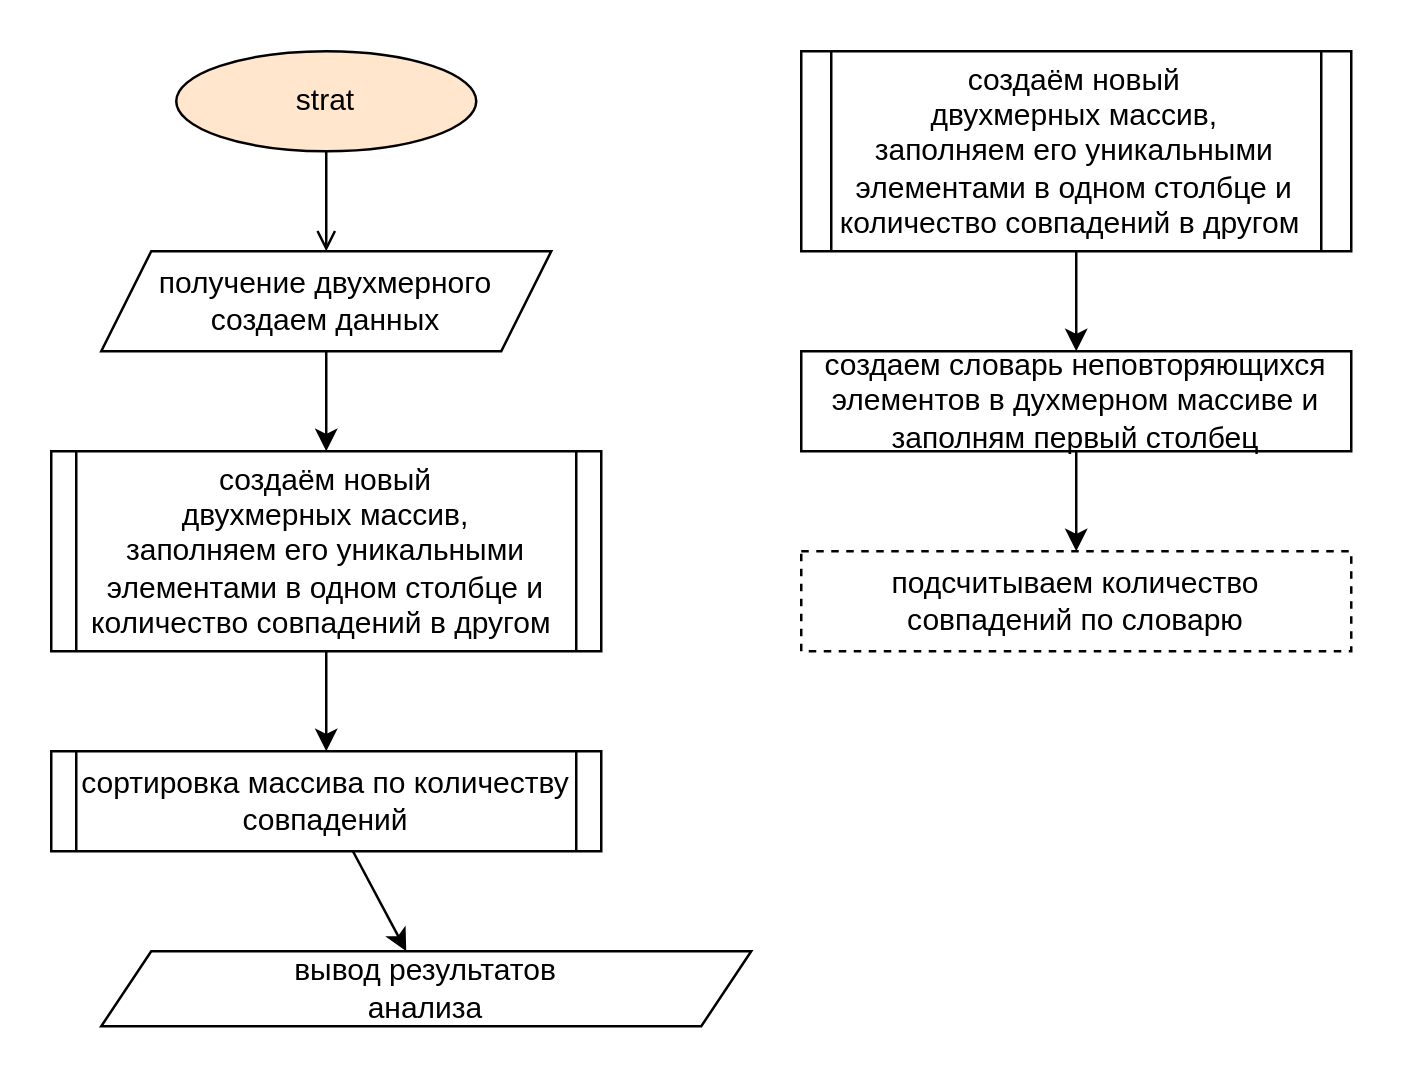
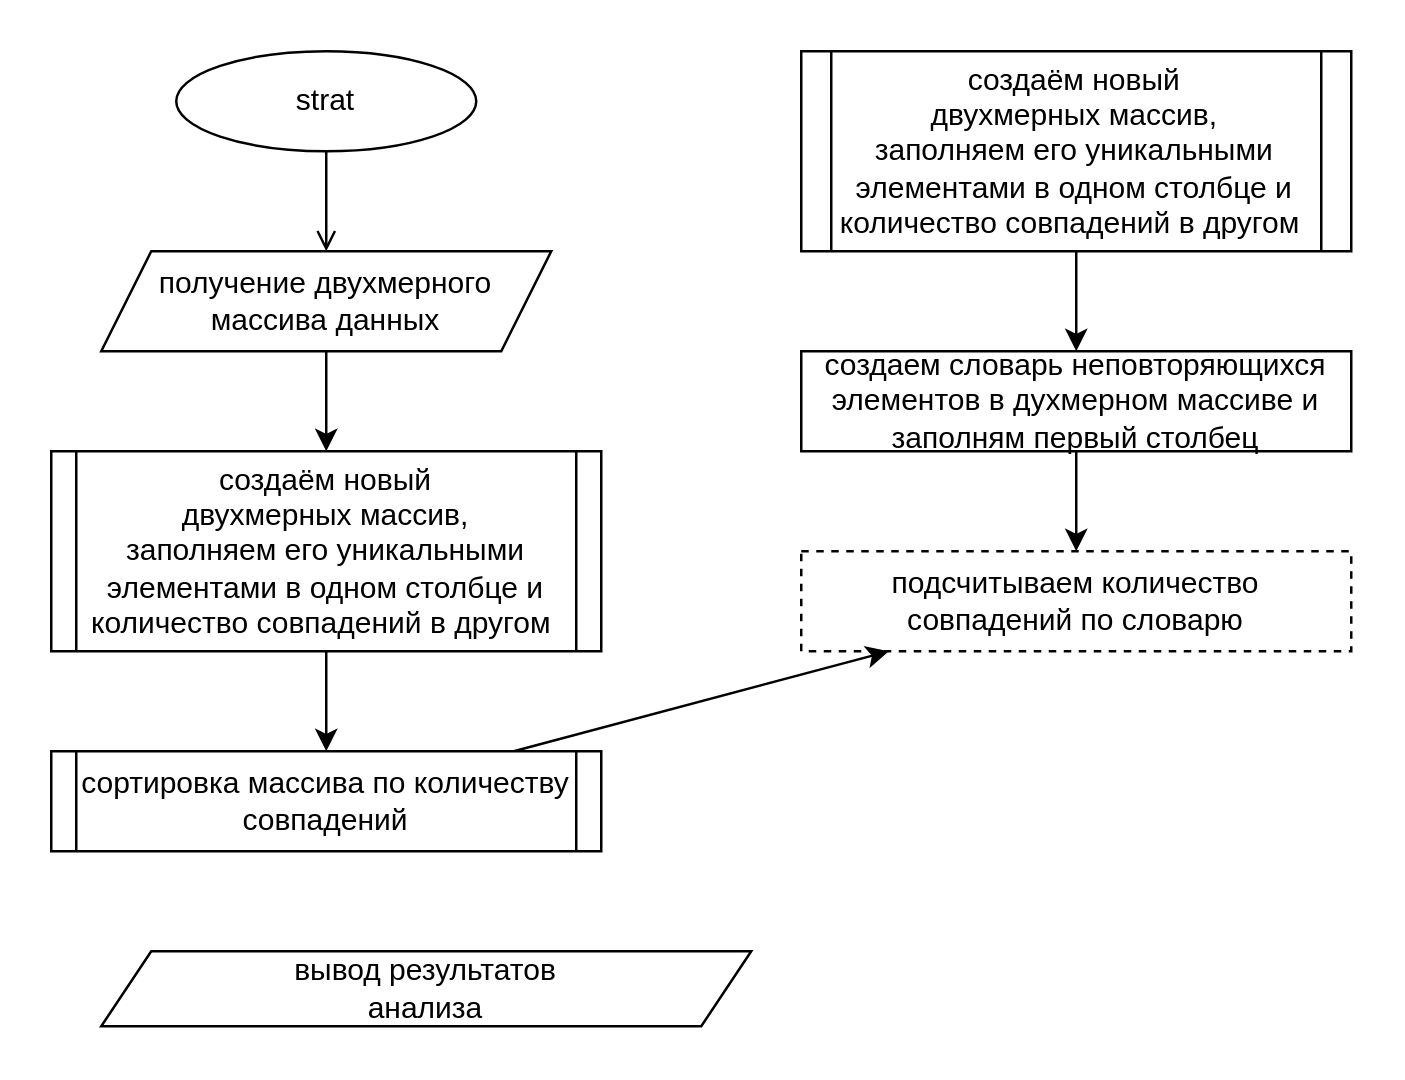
  <mxCell id="0" />
  <mxCell id="1" parent="0" />
  <mxCell id="2" value="" style="edgeStyle=none;html=1;entryX=0.5;entryY=0;entryDx=0;entryDy=0;endArrow=open;" edge="1" parent="1" source="3" target="7"><mxGeometry relative="1" as="geometry"><mxPoint x="130" y="90" as="targetPoint" /></mxGeometry></mxCell>
- <mxCell id="3" value="strat" style="ellipse;whiteSpace=wrap;html=1;fillColor=#ffe6cc;" vertex="1" parent="1"><mxGeometry x="70" width="120" height="40" as="geometry" y="20" /></mxCell>
+ <mxCell id="3" value="strat" style="ellipse;whiteSpace=wrap;html=1;" vertex="1" parent="1"><mxGeometry x="70" width="120" height="40" as="geometry" y="20" /></mxCell>
  <mxCell id="4" value="" style="edgeStyle=none;html=1;" edge="1" parent="1"><mxGeometry relative="1" as="geometry"><mxPoint x="130" y="140" as="sourcePoint" /><mxPoint x="130" y="180" as="targetPoint" /></mxGeometry></mxCell>
  <mxCell id="5" value="" style="edgeStyle=none;html=1;" edge="1" parent="1" source="6" target="15"><mxGeometry relative="1" as="geometry" /></mxCell>
  <mxCell id="6" value="создаём новый&lt;br&gt;двухмерных массив,&lt;br&gt;заполняем его уникальными элементами в одном столбце и количество совпадений в другом&amp;nbsp;" style="shape=process;whiteSpace=wrap;html=1;backgroundOutline=1;size=0.045;" vertex="1" parent="1"><mxGeometry x="20" y="180" width="220" height="80" as="geometry" /></mxCell>
- <mxCell id="7" value="&lt;span&gt;получение двухмерного создаем данных&lt;/span&gt;" style="shape=parallelogram;perimeter=parallelogramPerimeter;whiteSpace=wrap;html=1;fixedSize=1;" vertex="1" parent="1"><mxGeometry x="40" y="100" width="180" height="40" as="geometry" /></mxCell>
+ <mxCell id="7" value="&lt;span&gt;получение двухмерного массива данных&lt;/span&gt;" style="shape=parallelogram;perimeter=parallelogramPerimeter;whiteSpace=wrap;html=1;fixedSize=1;" vertex="1" parent="1"><mxGeometry x="40" y="100" width="180" height="40" as="geometry" /></mxCell>
  <mxCell id="8" value="вывод результатов&lt;br&gt;анализа" style="shape=parallelogram;perimeter=parallelogramPerimeter;whiteSpace=wrap;html=1;fixedSize=1;" vertex="1" parent="1"><mxGeometry x="40" y="380" width="260" height="30" as="geometry" /></mxCell>
  <mxCell id="9" value="" style="edgeStyle=none;html=1;" edge="1" parent="1" source="10" target="12"><mxGeometry relative="1" as="geometry" /></mxCell>
  <mxCell id="10" value="создаём новый&lt;br&gt;двухмерных массив,&lt;br&gt;заполняем его уникальными элементами в одном столбце и количество совпадений в другом&amp;nbsp;" style="shape=process;whiteSpace=wrap;html=1;backgroundOutline=1;size=0.056;" vertex="1" parent="1"><mxGeometry x="320" width="220" height="80" as="geometry" y="20" /></mxCell>
  <mxCell id="11" value="" style="edgeStyle=none;html=1;" edge="1" parent="1" source="12" target="13"><mxGeometry relative="1" as="geometry" /></mxCell>
  <mxCell id="12" value="создаем словарь неповторяющихся элементов в духмерном массиве и заполням первый столбец" style="whiteSpace=wrap;html=1;" vertex="1" parent="1"><mxGeometry x="320" y="140" width="220" height="40" as="geometry" /></mxCell>
  <mxCell id="13" value="подсчитываем количество&lt;br&gt;совпадений по словарю" style="whiteSpace=wrap;html=1;dashed=1;" vertex="1" parent="1"><mxGeometry x="320" y="220" width="220" height="40" as="geometry" /></mxCell>
- <mxCell id="14" value="" style="edgeStyle=none;html=1;" edge="1" parent="1" source="15" target="8"><mxGeometry relative="1" as="geometry" /></mxCell>
+ <mxCell id="14" value="" style="edgeStyle=none;html=1;" edge="1" parent="1" source="15" target="13"><mxGeometry relative="1" as="geometry" /></mxCell>
  <mxCell id="15" value="сортировка массива по количеству совпадений" style="shape=process;whiteSpace=wrap;html=1;backgroundOutline=1;size=0.045;" vertex="1" parent="1"><mxGeometry x="20" y="300" width="220" height="40" as="geometry" /></mxCell>
